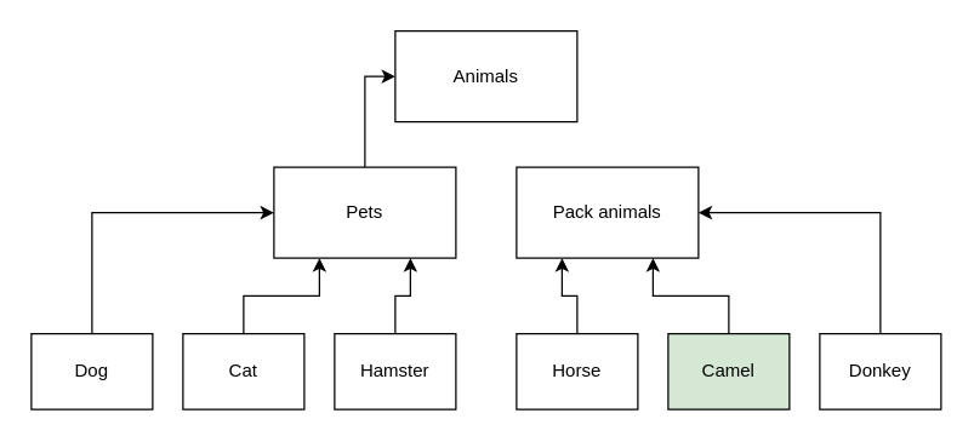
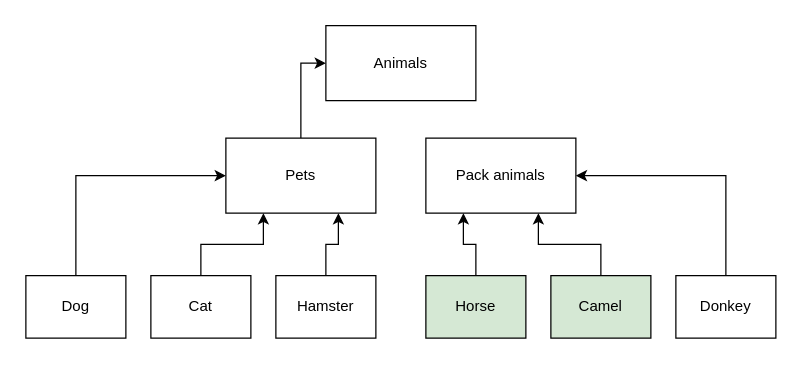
  <mxCell id="0" />
  <mxCell id="1" parent="0" />
  <mxCell id="2" value="Animals" style="rounded=0;whiteSpace=wrap;html=1;" vertex="1" parent="1"><mxGeometry x="260" y="20" width="120" height="60" as="geometry" /></mxCell>
  <mxCell id="3" style="edgeStyle=orthogonalEdgeStyle;rounded=0;orthogonalLoop=1;jettySize=auto;html=1;exitX=0.5;exitY=0;exitDx=0;exitDy=0;entryX=0;entryY=0.5;entryDx=0;entryDy=0;" edge="1" parent="1" source="4" target="2"><mxGeometry relative="1" as="geometry" /></mxCell>
  <mxCell id="4" value="Pets" style="rounded=0;whiteSpace=wrap;html=1;" vertex="1" parent="1"><mxGeometry x="180" y="110" width="120" height="60" as="geometry" /></mxCell>
  <mxCell id="5" style="edgeStyle=orthogonalEdgeStyle;rounded=0;orthogonalLoop=1;jettySize=auto;html=1;exitX=0.5;exitY=0;exitDx=0;exitDy=0;entryX=0;entryY=0.5;entryDx=0;entryDy=0;" edge="1" parent="1" source="6" target="4"><mxGeometry relative="1" as="geometry" /></mxCell>
  <mxCell id="6" value="Dog" style="rounded=0;whiteSpace=wrap;html=1;" vertex="1" parent="1"><mxGeometry x="20" y="220" width="80" height="50" as="geometry" /></mxCell>
  <mxCell id="7" value="Pack animals" style="rounded=0;whiteSpace=wrap;html=1;" vertex="1" parent="1"><mxGeometry x="340" y="110" width="120" height="60" as="geometry" /></mxCell>
  <mxCell id="8" style="edgeStyle=orthogonalEdgeStyle;rounded=0;orthogonalLoop=1;jettySize=auto;html=1;exitX=0.5;exitY=0;exitDx=0;exitDy=0;entryX=0.25;entryY=1;entryDx=0;entryDy=0;" edge="1" parent="1" source="9" target="4"><mxGeometry relative="1" as="geometry" /></mxCell>
  <mxCell id="9" value="Cat" style="rounded=0;whiteSpace=wrap;html=1;" vertex="1" parent="1"><mxGeometry x="120" y="220" width="80" height="50" as="geometry" /></mxCell>
  <mxCell id="10" style="edgeStyle=orthogonalEdgeStyle;rounded=0;orthogonalLoop=1;jettySize=auto;html=1;exitX=0.5;exitY=0;exitDx=0;exitDy=0;entryX=0.75;entryY=1;entryDx=0;entryDy=0;" edge="1" parent="1" source="11" target="4"><mxGeometry relative="1" as="geometry" /></mxCell>
  <mxCell id="11" value="Hamster" style="rounded=0;whiteSpace=wrap;html=1;" vertex="1" parent="1"><mxGeometry x="220" y="220" width="80" height="50" as="geometry" /></mxCell>
  <mxCell id="12" style="edgeStyle=orthogonalEdgeStyle;rounded=0;orthogonalLoop=1;jettySize=auto;html=1;exitX=0.5;exitY=0;exitDx=0;exitDy=0;entryX=0.25;entryY=1;entryDx=0;entryDy=0;" edge="1" parent="1" source="13" target="7"><mxGeometry relative="1" as="geometry" /></mxCell>
- <mxCell id="13" value="Horse" style="rounded=0;whiteSpace=wrap;html=1;" vertex="1" parent="1"><mxGeometry x="340" y="220" width="80" height="50" as="geometry" /></mxCell>
+ <mxCell id="13" value="Horse" style="rounded=0;whiteSpace=wrap;html=1;fillColor=#d5e8d4;" vertex="1" parent="1"><mxGeometry x="340" y="220" width="80" height="50" as="geometry" /></mxCell>
  <mxCell id="14" style="edgeStyle=orthogonalEdgeStyle;rounded=0;orthogonalLoop=1;jettySize=auto;html=1;exitX=0.5;exitY=0;exitDx=0;exitDy=0;entryX=0.75;entryY=1;entryDx=0;entryDy=0;" edge="1" parent="1" source="15" target="7"><mxGeometry relative="1" as="geometry" /></mxCell>
  <mxCell id="15" value="Camel" style="rounded=0;whiteSpace=wrap;html=1;fillColor=#d5e8d4;" vertex="1" parent="1"><mxGeometry x="440" y="220" width="80" height="50" as="geometry" /></mxCell>
  <mxCell id="16" style="edgeStyle=orthogonalEdgeStyle;rounded=0;orthogonalLoop=1;jettySize=auto;html=1;exitX=0.5;exitY=0;exitDx=0;exitDy=0;entryX=1;entryY=0.5;entryDx=0;entryDy=0;" edge="1" parent="1" source="17" target="7"><mxGeometry relative="1" as="geometry" /></mxCell>
  <mxCell id="17" value="Donkey" style="rounded=0;whiteSpace=wrap;html=1;" vertex="1" parent="1"><mxGeometry x="540" y="220" width="80" height="50" as="geometry" /></mxCell>
